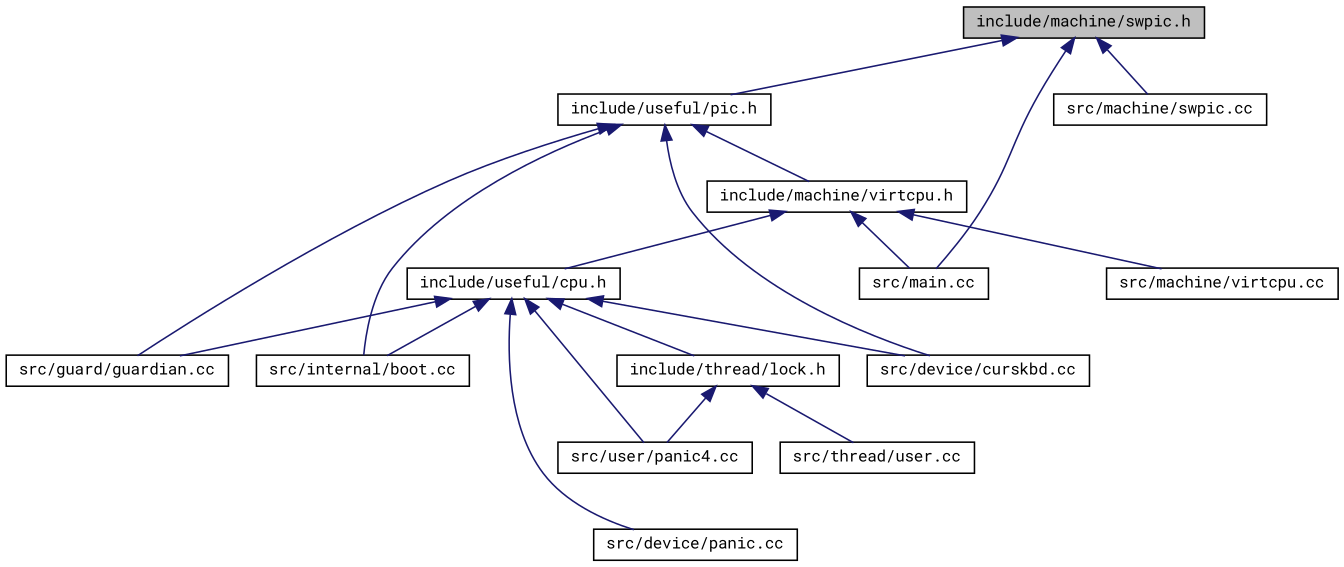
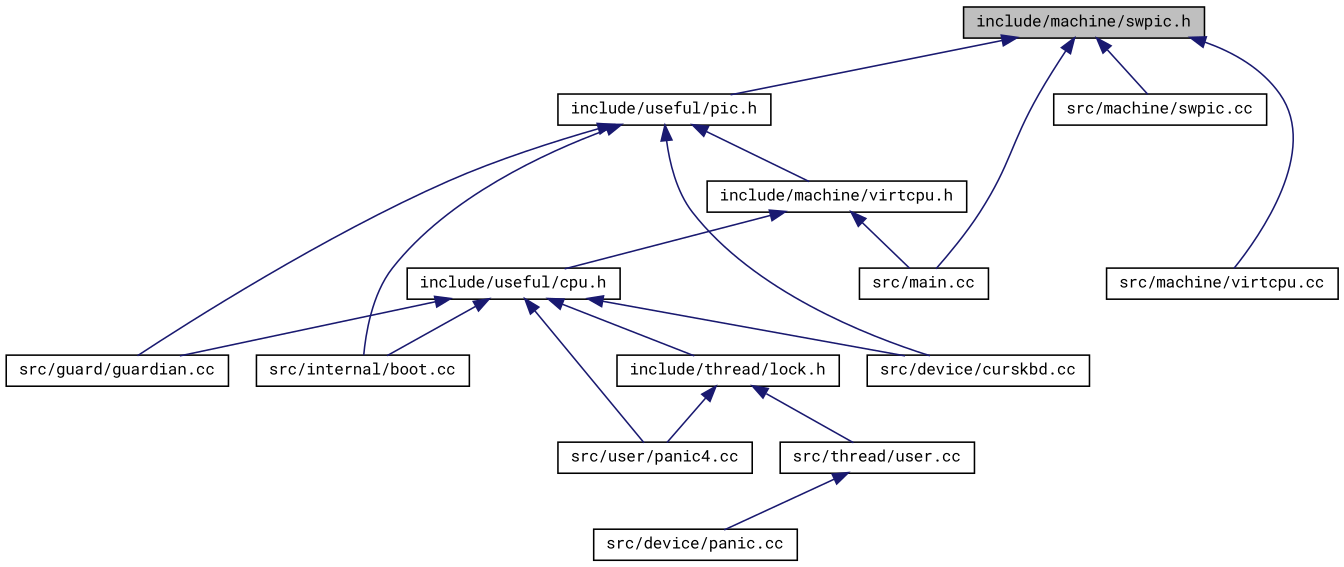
  digraph {
    fontname="Roboto Mono"
    node [color=black fontname="Roboto Mono" fontsize=10 shape=record]
    edge [color=midnightblue dir=back fontname="Roboto Mono" fontsize=10 labelfontname=FreeSans labelfontsize=10 style=solid]
    n1 [fillcolor=grey75 fontcolor=black height=0.2 label="include/machine/swpic.h" style=filled width=0.4]
    n2 [height=0.2 label="include/useful/pic.h" width=0.4]
    n3 [height=0.2 label="src/main.cc" width=0.4]
    n4 [height=0.2 label="src/machine/swpic.cc" width=0.4]
    n5 [height=0.2 label="include/machine/virtcpu.h" width=0.4]
    n6 [height=0.2 label="src/device/curskbd.cc" width=0.4]
    n7 [height=0.2 label="src/guard/guardian.cc" width=0.4]
    n8 [height=0.2 label="src/internal/boot.cc" width=0.4]
    n9 [height=0.2 label="include/useful/cpu.h" width=0.4]
    n10 [height=0.2 label="src/machine/virtcpu.cc" width=0.4]
    n11 [height=0.2 label="include/thread/lock.h" width=0.4]
    n12 [height=0.2 label="src/user/panic4.cc" width=0.4]
    n13 [height=0.2 label="src/device/panic.cc" width=0.4]
    n14 [height=0.2 label="src/thread/user.cc" width=0.4]
    n1 -> n2
    n1 -> n3
    n1 -> n4
    n2 -> n5
    n2 -> n6
    n2 -> n7
    n2 -> n8
    n5 -> n3
    n5 -> n9
-   n5 -> n10
+   n1 -> n10
    n9 -> n6
    n9 -> n7
    n9 -> n8
    n9 -> n11
    n9 -> n12
-   n9 -> n13
+   n14 -> n13
    n11 -> n12
    n11 -> n14
  }
